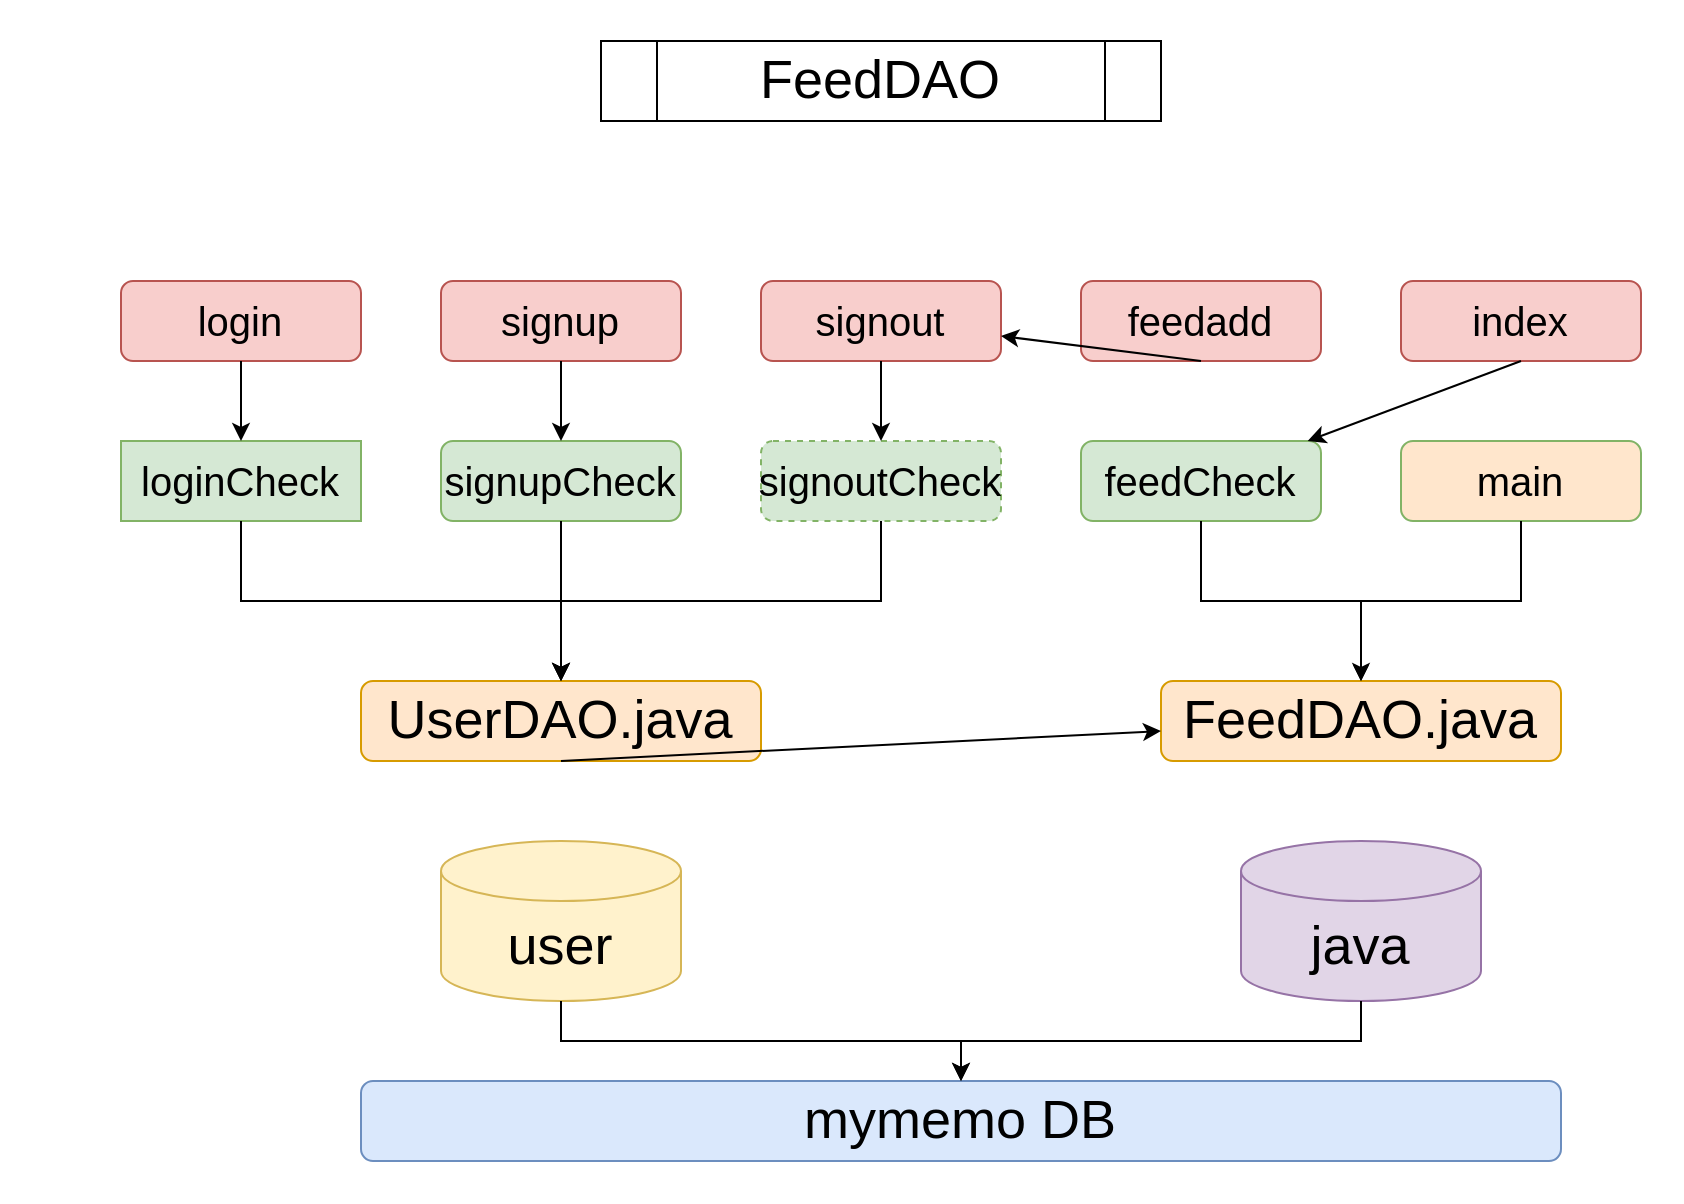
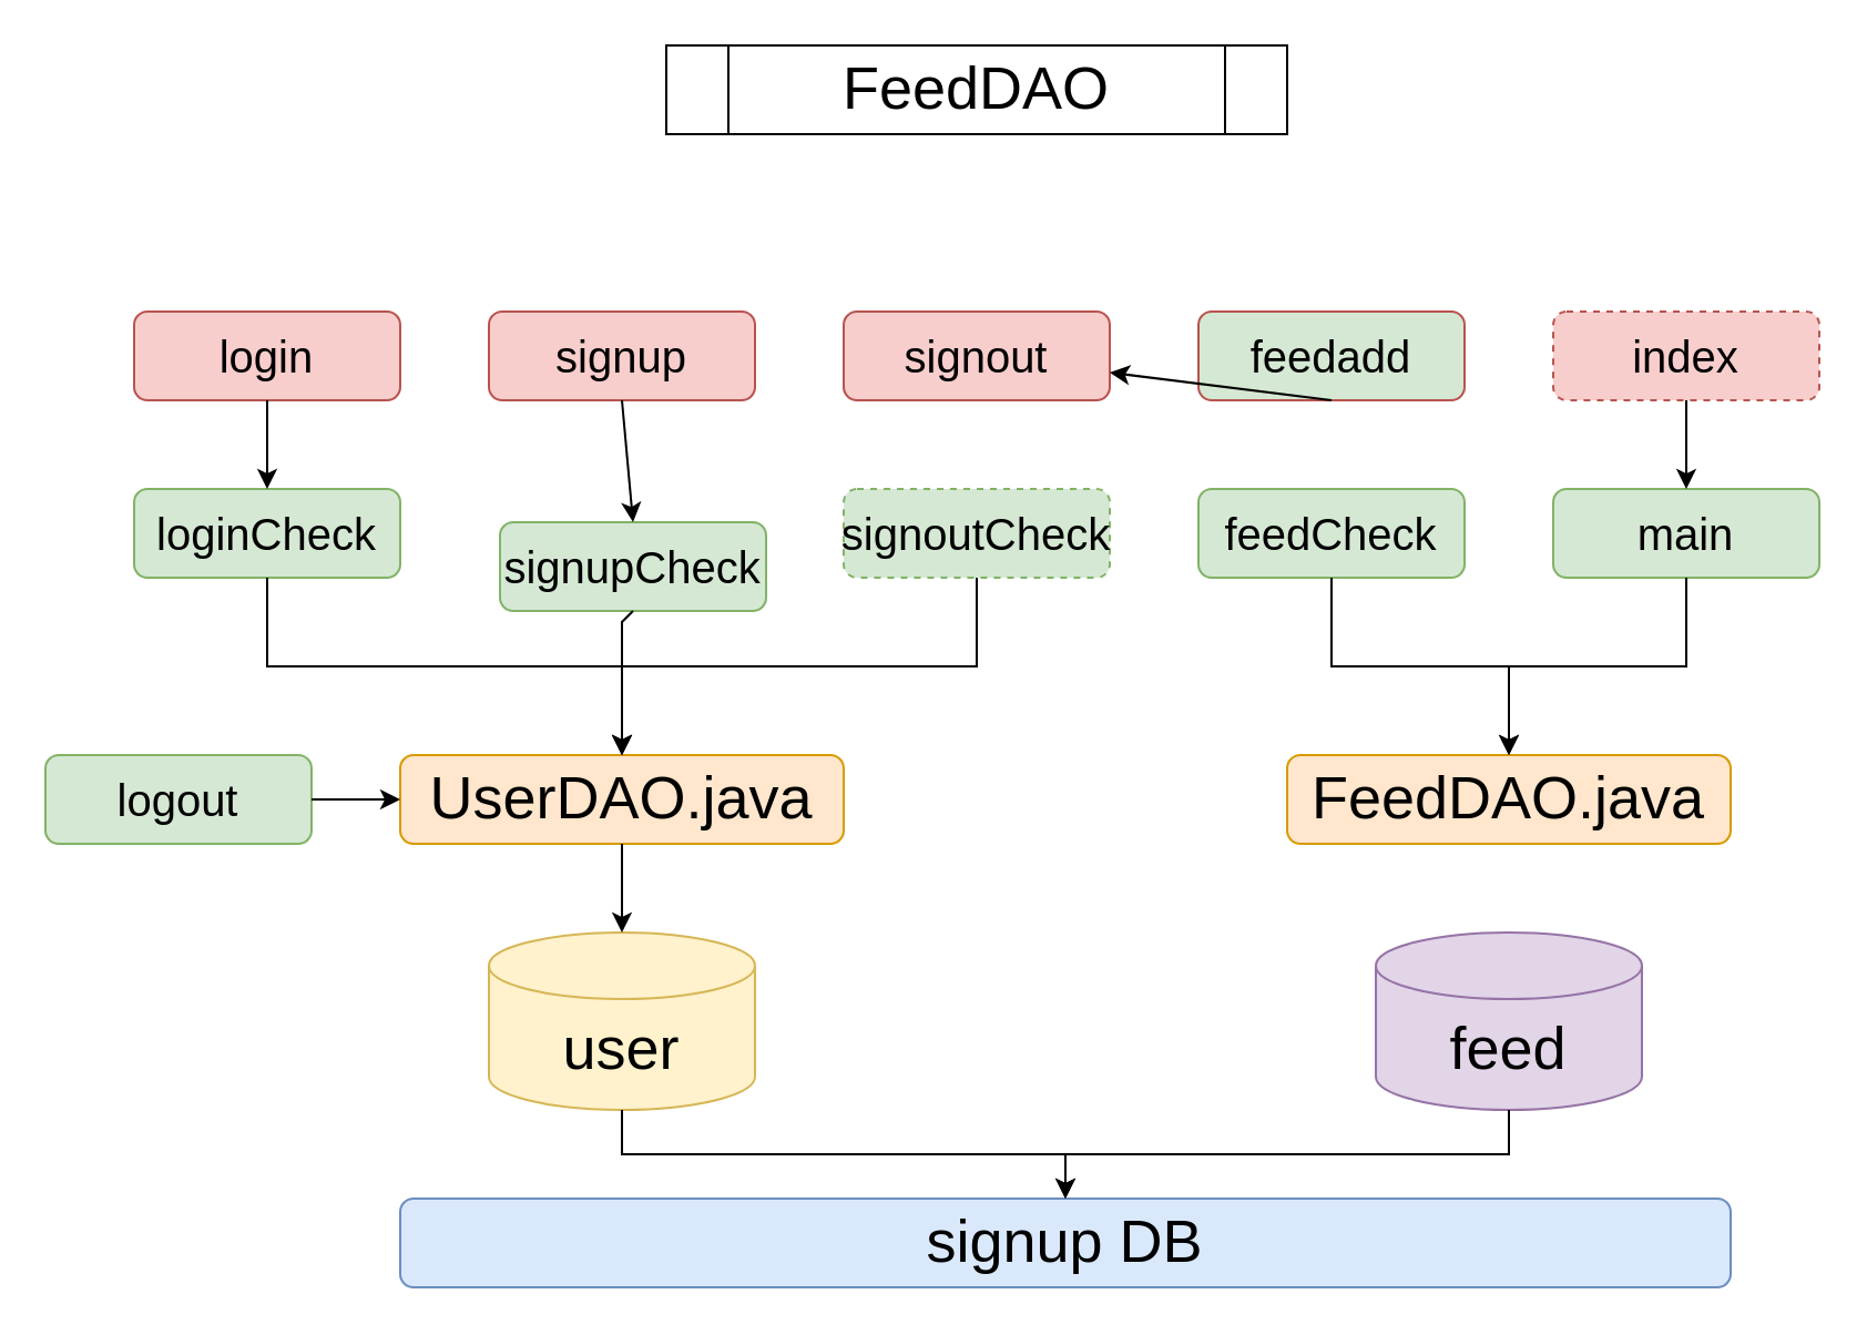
  <mxCell id="0" />
  <mxCell id="1" parent="0" />
  <mxCell id="2" value="FeedDAO" style="shape=process;whiteSpace=wrap;html=1;backgroundOutline=1;fontSize=27;" vertex="1" parent="1"><mxGeometry x="300" y="20" width="280" height="40" as="geometry" /></mxCell>
- <mxCell id="3" value="mymemo DB" style="rounded=1;whiteSpace=wrap;html=1;fontSize=27;fillColor=#dae8fc;strokeColor=#6c8ebf;" vertex="1" parent="1"><mxGeometry x="180" y="540" width="600" height="40" as="geometry" /></mxCell>
+ <mxCell id="3" value="signup DB" style="rounded=1;whiteSpace=wrap;html=1;fontSize=27;fillColor=#dae8fc;strokeColor=#6c8ebf;" vertex="1" parent="1"><mxGeometry x="180" y="540" width="600" height="40" as="geometry" /></mxCell>
  <mxCell id="4" value="user" style="shape=cylinder3;whiteSpace=wrap;html=1;boundedLbl=1;backgroundOutline=1;size=15;fontSize=27;fillColor=#fff2cc;strokeColor=#d6b656;" vertex="1" parent="1"><mxGeometry x="220" y="420" width="120" height="80" as="geometry" /></mxCell>
- <mxCell id="5" value="java" style="shape=cylinder3;whiteSpace=wrap;html=1;boundedLbl=1;backgroundOutline=1;size=15;fontSize=27;fillColor=#e1d5e7;strokeColor=#9673a6;" vertex="1" parent="1"><mxGeometry x="620" y="420" width="120" height="80" as="geometry" /></mxCell>
+ <mxCell id="5" value="feed" style="shape=cylinder3;whiteSpace=wrap;html=1;boundedLbl=1;backgroundOutline=1;size=15;fontSize=27;fillColor=#e1d5e7;strokeColor=#9673a6;" vertex="1" parent="1"><mxGeometry x="620" y="420" width="120" height="80" as="geometry" /></mxCell>
  <mxCell id="6" value="UserDAO.java" style="rounded=1;whiteSpace=wrap;html=1;fontSize=27;fillColor=#ffe6cc;strokeColor=#d79b00;" vertex="1" parent="1"><mxGeometry x="180" y="340" width="200" height="40" as="geometry" /></mxCell>
  <mxCell id="7" value="FeedDAO.java" style="rounded=1;whiteSpace=wrap;html=1;fontSize=27;fillColor=#ffe6cc;strokeColor=#d79b00;" vertex="1" parent="1"><mxGeometry x="580" y="340" width="200" height="40" as="geometry" /></mxCell>
- <mxCell id="8" value="loginCheck" style="whiteSpace=wrap;html=1;fontSize=20;fillColor=#d5e8d4;strokeColor=#82b366;rounded=0;" vertex="1" parent="1"><mxGeometry x="60" y="220" width="120" height="40" as="geometry" /></mxCell>
- <mxCell id="9" value="signupCheck" style="rounded=1;whiteSpace=wrap;html=1;fontSize=20;fillColor=#d5e8d4;strokeColor=#82b366;" vertex="1" parent="1"><mxGeometry x="220" y="220" width="120" height="40" as="geometry" /></mxCell>
+ <mxCell id="8" value="loginCheck" style="rounded=1;whiteSpace=wrap;html=1;fontSize=20;fillColor=#d5e8d4;strokeColor=#82b366;" vertex="1" parent="1"><mxGeometry x="60" y="220" width="120" height="40" as="geometry" /></mxCell>
+ <mxCell id="9" value="signupCheck" style="rounded=1;whiteSpace=wrap;html=1;fontSize=20;fillColor=#d5e8d4;strokeColor=#82b366;" vertex="1" parent="1"><mxGeometry x="225" y="235" width="120" height="40" as="geometry" /></mxCell>
  <mxCell id="10" value="signoutCheck" style="rounded=1;whiteSpace=wrap;html=1;fontSize=20;fillColor=#d5e8d4;strokeColor=#82b366;dashed=1;" vertex="1" parent="1"><mxGeometry x="380" y="220" width="120" height="40" as="geometry" /></mxCell>
  <mxCell id="11" value="feedCheck" style="rounded=1;whiteSpace=wrap;html=1;fontSize=20;fillColor=#d5e8d4;strokeColor=#82b366;" vertex="1" parent="1"><mxGeometry x="540" y="220" width="120" height="40" as="geometry" /></mxCell>
- <mxCell id="12" value="main" style="rounded=1;whiteSpace=wrap;html=1;fontSize=20;fillColor=#ffe6cc;strokeColor=#82b366;" vertex="1" parent="1"><mxGeometry x="700" y="220" width="120" height="40" as="geometry" /></mxCell>
+ <mxCell id="12" value="main" style="rounded=1;whiteSpace=wrap;html=1;fontSize=20;fillColor=#d5e8d4;strokeColor=#82b366;" vertex="1" parent="1"><mxGeometry x="700" y="220" width="120" height="40" as="geometry" /></mxCell>
  <mxCell id="13" value="login" style="rounded=1;whiteSpace=wrap;html=1;fontSize=20;fillColor=#f8cecc;strokeColor=#b85450;" vertex="1" parent="1"><mxGeometry x="60" y="140" width="120" height="40" as="geometry" /></mxCell>
  <mxCell id="14" value="signup" style="rounded=1;whiteSpace=wrap;html=1;fontSize=20;fillColor=#f8cecc;strokeColor=#b85450;" vertex="1" parent="1"><mxGeometry x="220" y="140" width="120" height="40" as="geometry" /></mxCell>
  <mxCell id="15" value="signout" style="rounded=1;whiteSpace=wrap;html=1;fontSize=20;fillColor=#f8cecc;strokeColor=#b85450;" vertex="1" parent="1"><mxGeometry x="380" y="140" width="120" height="40" as="geometry" /></mxCell>
- <mxCell id="16" value="feedadd" style="rounded=1;whiteSpace=wrap;html=1;fontSize=20;fillColor=#f8cecc;strokeColor=#b85450;" vertex="1" parent="1"><mxGeometry x="540" y="140" width="120" height="40" as="geometry" /></mxCell>
- <mxCell id="17" value="index" style="rounded=1;whiteSpace=wrap;html=1;fontSize=20;fillColor=#f8cecc;strokeColor=#b85450;" vertex="1" parent="1"><mxGeometry x="700" y="140" width="120" height="40" as="geometry" /></mxCell>
+ <mxCell id="16" value="feedadd" style="rounded=1;whiteSpace=wrap;html=1;fontSize=20;fillColor=#d5e8d4;strokeColor=#b85450;" vertex="1" parent="1"><mxGeometry x="540" y="140" width="120" height="40" as="geometry" /></mxCell>
+ <mxCell id="17" value="index" style="rounded=1;whiteSpace=wrap;html=1;fontSize=20;fillColor=#f8cecc;strokeColor=#b85450;dashed=1;" vertex="1" parent="1"><mxGeometry x="700" y="140" width="120" height="40" as="geometry" /></mxCell>
  <mxCell id="18" value="" style="endArrow=classic;html=1;rounded=0;fontSize=20;exitX=0.5;exitY=1;exitDx=0;exitDy=0;entryX=0.5;entryY=0;entryDx=0;entryDy=0;" edge="1" parent="1" source="13" target="8"><mxGeometry width="50" height="50" relative="1" as="geometry"><mxPoint x="410" y="330" as="sourcePoint" /><mxPoint x="460" y="280" as="targetPoint" /></mxGeometry></mxCell>
- <mxCell id="19" value="" style="endArrow=classic;html=1;rounded=0;fontSize=20;exitX=0.5;exitY=1;exitDx=0;exitDy=0;entryX=0.5;entryY=0;entryDx=0;entryDy=0;" edge="1" parent="1" source="15" target="10"><mxGeometry width="50" height="50" relative="1" as="geometry"><mxPoint x="130" y="190" as="sourcePoint" /><mxPoint x="130" y="230" as="targetPoint" /></mxGeometry></mxCell>
  <mxCell id="20" value="" style="endArrow=classic;html=1;rounded=0;fontSize=20;exitX=0.5;exitY=1;exitDx=0;exitDy=0;entryX=0.5;entryY=0;entryDx=0;entryDy=0;" edge="1" parent="1" source="14" target="9"><mxGeometry width="50" height="50" relative="1" as="geometry"><mxPoint x="140" y="200" as="sourcePoint" /><mxPoint x="140" y="240" as="targetPoint" /></mxGeometry></mxCell>
  <mxCell id="21" value="" style="endArrow=classic;html=1;rounded=0;fontSize=20;exitX=0.5;exitY=1;exitDx=0;exitDy=0;" edge="1" parent="1" source="16" target="15"><mxGeometry width="50" height="50" relative="1" as="geometry"><mxPoint x="450" y="190" as="sourcePoint" /><mxPoint x="450" y="230" as="targetPoint" /></mxGeometry></mxCell>
- <mxCell id="22" value="" style="endArrow=classic;html=1;rounded=0;fontSize=20;exitX=0.5;exitY=1;exitDx=0;exitDy=0;" edge="1" parent="1" source="17" target="11"><mxGeometry width="50" height="50" relative="1" as="geometry"><mxPoint x="610" y="190" as="sourcePoint" /><mxPoint x="610" y="230" as="targetPoint" /></mxGeometry></mxCell>
+ <mxCell id="22" value="" style="endArrow=classic;html=1;rounded=0;fontSize=20;exitX=0.5;exitY=1;exitDx=0;exitDy=0;" edge="1" parent="1" source="17" target="12"><mxGeometry width="50" height="50" relative="1" as="geometry"><mxPoint x="610" y="190" as="sourcePoint" /><mxPoint x="610" y="230" as="targetPoint" /></mxGeometry></mxCell>
  <mxCell id="23" value="" style="endArrow=classic;html=1;rounded=0;fontSize=20;exitX=0.5;exitY=1;exitDx=0;exitDy=0;entryX=0.5;entryY=0;entryDx=0;entryDy=0;" edge="1" parent="1" source="9" target="6"><mxGeometry width="50" height="50" relative="1" as="geometry"><mxPoint x="410" y="330" as="sourcePoint" /><mxPoint x="460" y="280" as="targetPoint" /><Array as="points"><mxPoint x="280" y="280" /></Array></mxGeometry></mxCell>
  <mxCell id="24" value="" style="endArrow=classic;html=1;rounded=0;fontSize=20;exitX=0.5;exitY=1;exitDx=0;exitDy=0;entryX=0.5;entryY=0;entryDx=0;entryDy=0;" edge="1" parent="1" source="10" target="6"><mxGeometry width="50" height="50" relative="1" as="geometry"><mxPoint x="130" y="270" as="sourcePoint" /><mxPoint x="270" y="310" as="targetPoint" /><Array as="points"><mxPoint x="440" y="300" /><mxPoint x="280" y="300" /></Array></mxGeometry></mxCell>
  <mxCell id="25" value="" style="endArrow=classic;html=1;rounded=0;fontSize=20;exitX=0.5;exitY=1;exitDx=0;exitDy=0;entryX=0.5;entryY=0;entryDx=0;entryDy=0;" edge="1" parent="1" source="11" target="7"><mxGeometry width="50" height="50" relative="1" as="geometry"><mxPoint x="140" y="280" as="sourcePoint" /><mxPoint x="280" y="320" as="targetPoint" /><Array as="points"><mxPoint x="600" y="300" /><mxPoint x="680" y="300" /></Array></mxGeometry></mxCell>
- <mxCell id="26" value="" style="endArrow=open;html=1;rounded=0;fontSize=20;exitX=0.5;exitY=1;exitDx=0;exitDy=0;entryX=0.5;entryY=0;entryDx=0;entryDy=0;" edge="1" parent="1" source="12" target="7"><mxGeometry width="50" height="50" relative="1" as="geometry"><mxPoint x="150" y="290" as="sourcePoint" /><mxPoint x="290" y="330" as="targetPoint" /><Array as="points"><mxPoint x="760" y="300" /><mxPoint x="680" y="300" /></Array></mxGeometry></mxCell>
- <mxCell id="27" value="" style="endArrow=classic;html=1;rounded=0;fontSize=20;exitX=0.5;exitY=1;exitDx=0;exitDy=0;" edge="1" parent="1" source="6" target="7"><mxGeometry width="50" height="50" relative="1" as="geometry"><mxPoint x="160" y="340" as="sourcePoint" /><mxPoint x="300" y="380" as="targetPoint" /></mxGeometry></mxCell>
+ <mxCell id="26" value="" style="endArrow=classic;html=1;rounded=0;fontSize=20;exitX=0.5;exitY=1;exitDx=0;exitDy=0;entryX=0.5;entryY=0;entryDx=0;entryDy=0;" edge="1" parent="1" source="12" target="7"><mxGeometry width="50" height="50" relative="1" as="geometry"><mxPoint x="150" y="290" as="sourcePoint" /><mxPoint x="290" y="330" as="targetPoint" /><Array as="points"><mxPoint x="760" y="300" /><mxPoint x="680" y="300" /></Array></mxGeometry></mxCell>
+ <mxCell id="27" value="" style="endArrow=classic;html=1;rounded=0;fontSize=20;exitX=0.5;exitY=1;exitDx=0;exitDy=0;entryX=0.5;entryY=0;entryDx=0;entryDy=0;entryPerimeter=0;" edge="1" parent="1" source="6" target="4"><mxGeometry width="50" height="50" relative="1" as="geometry"><mxPoint x="160" y="340" as="sourcePoint" /><mxPoint x="300" y="380" as="targetPoint" /></mxGeometry></mxCell>
  <mxCell id="28" value="" style="endArrow=classic;html=1;rounded=0;fontSize=20;exitX=0.5;exitY=1;exitDx=0;exitDy=0;entryX=0.5;entryY=0;entryDx=0;entryDy=0;" edge="1" parent="1" source="8" target="6"><mxGeometry width="50" height="50" relative="1" as="geometry"><mxPoint x="410" y="330" as="sourcePoint" /><mxPoint x="470" y="350" as="targetPoint" /><Array as="points"><mxPoint x="120" y="300" /><mxPoint x="280" y="300" /></Array></mxGeometry></mxCell>
+ <mxCell id="29" value="logout" style="rounded=1;whiteSpace=wrap;html=1;fontSize=20;fillColor=#d5e8d4;strokeColor=#82b366;" vertex="1" parent="1"><mxGeometry y="340" width="120" height="40" as="geometry" x="20" /></mxCell>
+ <mxCell id="30" value="" style="endArrow=classic;html=1;rounded=0;fontSize=20;exitX=1;exitY=0.5;exitDx=0;exitDy=0;entryX=0;entryY=0.5;entryDx=0;entryDy=0;" edge="1" parent="1" source="29" target="6"><mxGeometry width="50" height="50" relative="1" as="geometry"><mxPoint x="290" y="390" as="sourcePoint" /><mxPoint x="290" y="430" as="targetPoint" /></mxGeometry></mxCell>
  <mxCell id="31" value="" style="endArrow=classic;html=1;rounded=0;fontSize=20;exitX=0.5;exitY=1;exitDx=0;exitDy=0;entryX=0.5;entryY=0;entryDx=0;entryDy=0;exitPerimeter=0;" edge="1" parent="1" source="5"><mxGeometry width="50" height="50" relative="1" as="geometry"><mxPoint x="640" y="500" as="sourcePoint" /><mxPoint x="480" y="540" as="targetPoint" /><Array as="points"><mxPoint x="680" y="520" /><mxPoint x="480" y="520" /></Array></mxGeometry></mxCell>
  <mxCell id="32" value="" style="endArrow=classic;html=1;rounded=0;fontSize=20;exitX=0.5;exitY=1;exitDx=0;exitDy=0;entryX=0.5;entryY=0;entryDx=0;entryDy=0;exitPerimeter=0;" edge="1" parent="1" source="4"><mxGeometry width="50" height="50" relative="1" as="geometry"><mxPoint x="320" y="500" as="sourcePoint" /><mxPoint x="480" y="540" as="targetPoint" /><Array as="points"><mxPoint x="280" y="520" /><mxPoint x="480" y="520" /></Array></mxGeometry></mxCell>
